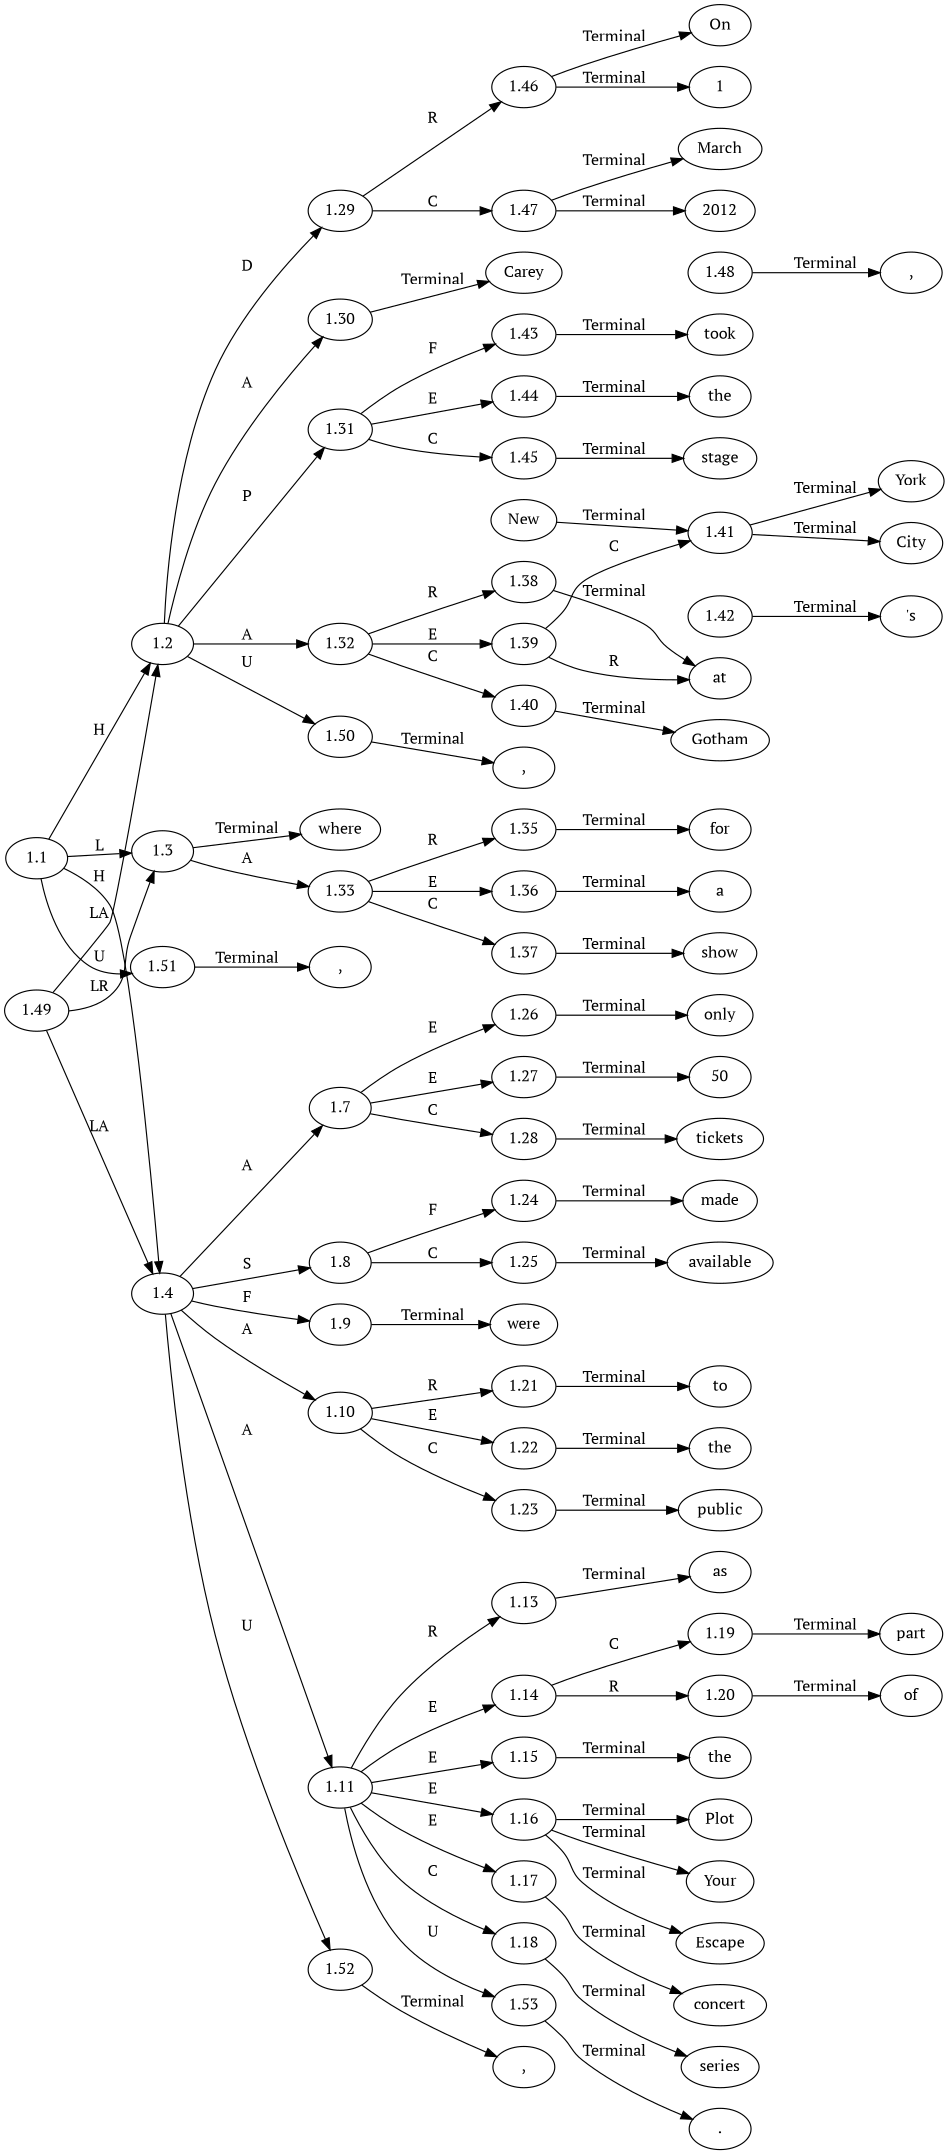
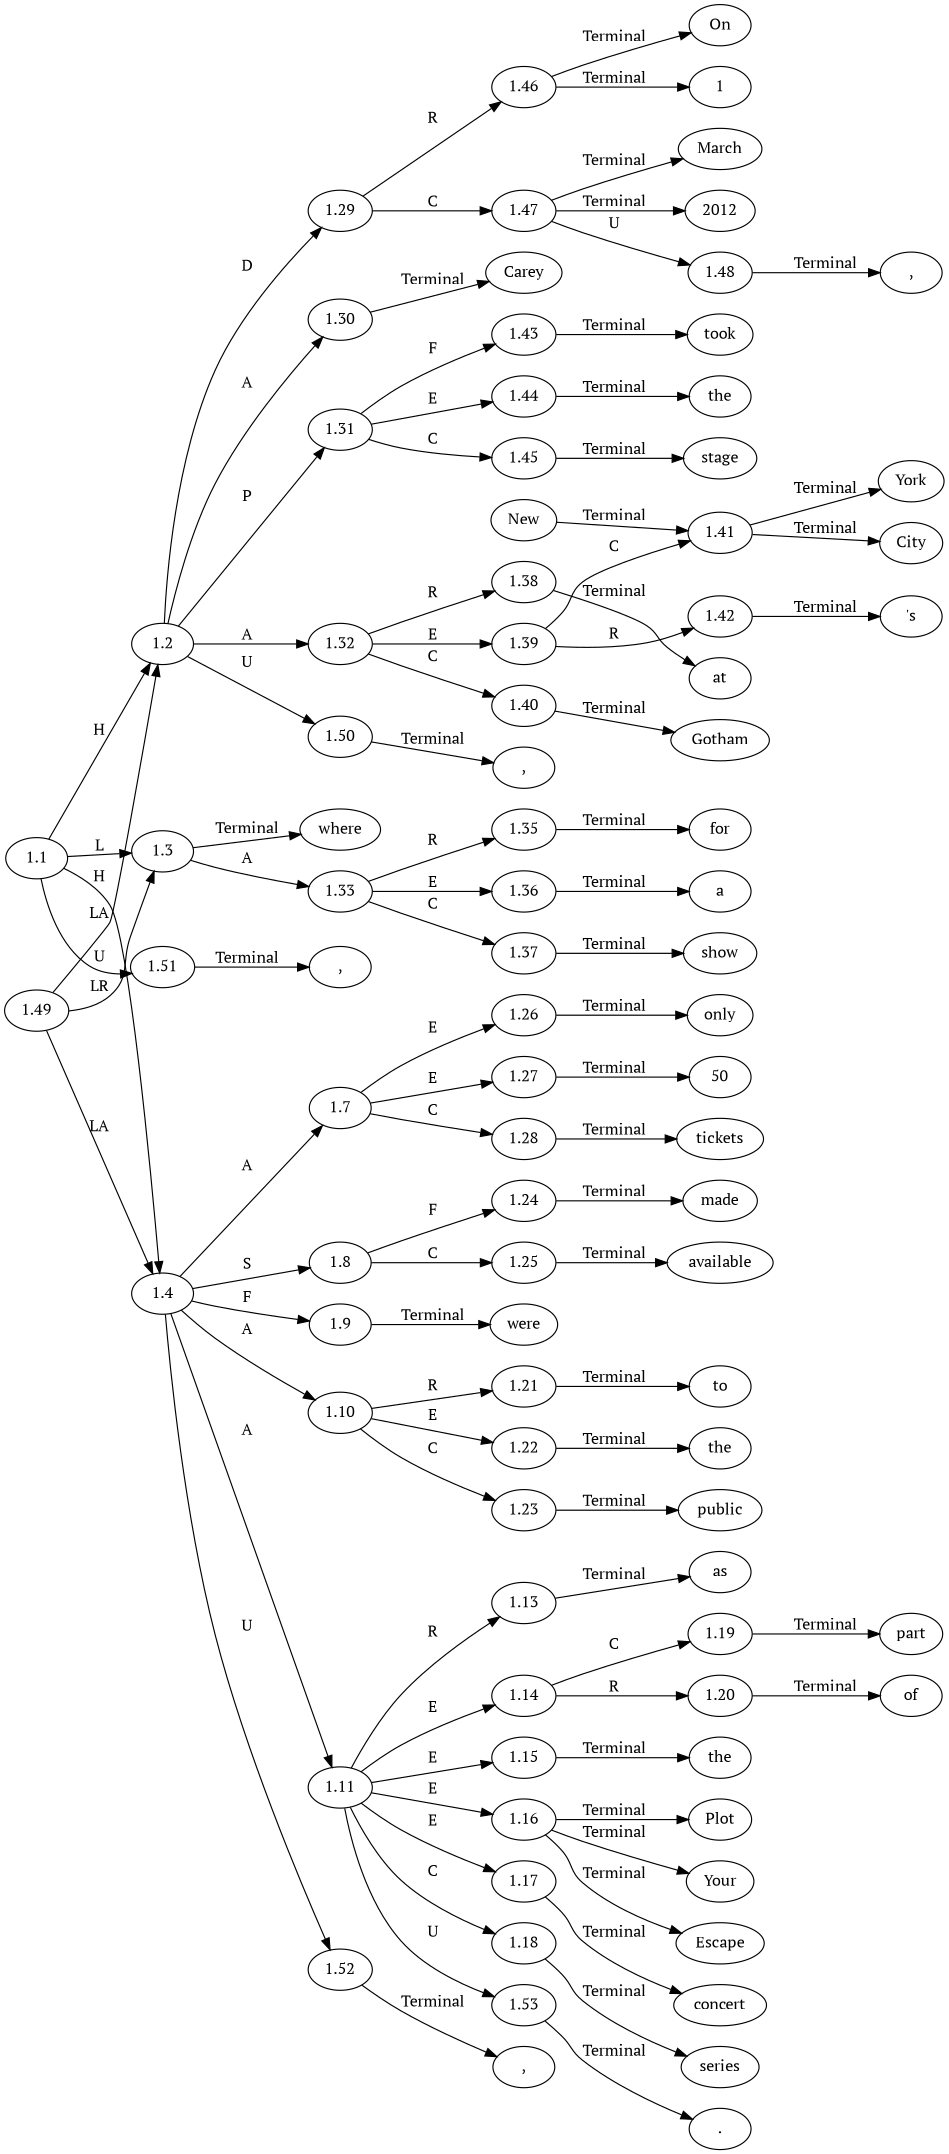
  digraph {
    fontname="PT Serif"
    rankdir=LR
    node [fontname="PT Serif" ordering=out]
    edge [fontname="PT Serif" ordering=out]
    n1 [label=On]
    n2 [label=stage]
    n3 [label=at]
    n4 [label=New]
    n5 [label=1.41]
    n6 [label=York]
    n7 [label=City]
    n8 [label="'s"]
    n9 [label=Gotham]
    n10 [label=for]
    n11 [label=a]
    n12 [label=March]
    n13 [label=show]
    n14 [label=","]
    n15 [label=where]
    n16 [label=only]
    n17 [label=50]
    n18 [label=tickets]
    n19 [label=were]
    n20 [label=made]
    n21 [label=available]
    n22 [label=to]
    n23 [label=1]
    n24 [label=the]
    n25 [label=public]
    n26 [label=","]
    n27 [label=as]
    n28 [label=part]
    n29 [label=of]
    n30 [label=the]
    n31 [label=Plot]
    n32 [label=Your]
    n33 [label=Escape]
    n34 [label=","]
    n35 [label=concert]
    n36 [label=series]
    n37 [label="."]
    n38 [label=2012]
    n39 [label=","]
    n40 [label=Carey]
    n41 [label=took]
    n42 [label=the]
    n43 [label=1.1]
    n44 [label=1.2]
    n45 [label=1.3]
    n46 [label=1.4]
    n47 [label=1.51]
    n48 [label=1.29]
    n49 [label=1.30]
    n50 [label=1.31]
    n51 [label=1.32]
    n52 [label=1.50]
    n53 [label=1.33]
    n54 [label=1.7]
    n55 [label=1.8]
    n56 [label=1.9]
    n57 [label=1.10]
    n58 [label=1.11]
    n59 [label=1.52]
    n60 [label=1.46]
    n61 [label=1.47]
    n62 [label=1.43]
    n63 [label=1.44]
    n64 [label=1.45]
    n65 [label=1.38]
    n66 [label=1.39]
    n67 [label=1.40]
    n68 [label=1.35]
    n69 [label=1.36]
    n70 [label=1.37]
    n71 [label=1.26]
    n72 [label=1.27]
    n73 [label=1.28]
    n74 [label=1.24]
    n75 [label=1.25]
    n76 [label=1.21]
    n77 [label=1.22]
    n78 [label=1.23]
    n79 [label=1.13]
    n80 [label=1.14]
    n81 [label=1.15]
    n82 [label=1.16]
    n83 [label=1.17]
    n84 [label=1.18]
    n85 [label=1.53]
    n86 [label=1.19]
    n87 [label=1.20]
    n88 [label=1.48]
    n89 [label=1.42]
    n90 [label=1.49]
    n4 -> n5 [label=Terminal]
    n5 -> n6 [label=Terminal]
    n5 -> n7 [label=Terminal]
    n43 -> n44 [label=H]
    n43 -> n45 [label=L]
    n43 -> n46 [label=H]
    n43 -> n47 [label=U]
    n44 -> n48 [label=D]
    n44 -> n49 [label=A]
    n44 -> n50 [label=P]
    n44 -> n51 [label=A]
    n44 -> n52 [label=U]
    n45 -> n15 [label=Terminal]
    n45 -> n53 [label=A]
    n46 -> n54 [label=A]
    n46 -> n55 [label=S]
    n46 -> n56 [label=F]
    n46 -> n57 [label=A]
    n46 -> n58 [label=A]
    n46 -> n59 [label=U]
    n47 -> n14 [label=Terminal]
    n48 -> n60 [label=R]
    n48 -> n61 [label=C]
    n49 -> n40 [label=Terminal]
    n50 -> n62 [label=F]
    n50 -> n63 [label=E]
    n50 -> n64 [label=C]
    n51 -> n65 [label=R]
    n51 -> n66 [label=E]
    n51 -> n67 [label=C]
    n52 -> n39 [label=Terminal]
    n53 -> n68 [label=R]
    n53 -> n69 [label=E]
    n53 -> n70 [label=C]
    n54 -> n71 [label=E]
    n54 -> n72 [label=E]
    n54 -> n73 [label=C]
    n55 -> n74 [label=F]
    n55 -> n75 [label=C]
    n56 -> n19 [label=Terminal]
    n57 -> n76 [label=R]
    n57 -> n77 [label=E]
    n57 -> n78 [label=C]
    n58 -> n79 [label=R]
    n58 -> n80 [label=E]
    n58 -> n81 [label=E]
    n58 -> n82 [label=E]
    n58 -> n83 [label=E]
    n58 -> n84 [label=C]
    n58 -> n85 [label=U]
    n59 -> n26 [label=Terminal]
    n60 -> n1 [label=Terminal]
    n60 -> n23 [label=Terminal]
    n61 -> n12 [label=Terminal]
    n61 -> n38 [label=Terminal]
+   n61 -> n88 [label=U]
    n62 -> n41 [label=Terminal]
    n63 -> n42 [label=Terminal]
    n64 -> n2 [label=Terminal]
    n65 -> n3 [label=Terminal]
    n66 -> n5 [label=C]
-   n66 -> n3 [label=R]
+   n66 -> n89 [label=R]
    n67 -> n9 [label=Terminal]
    n68 -> n10 [label=Terminal]
    n69 -> n11 [label=Terminal]
    n70 -> n13 [label=Terminal]
    n71 -> n16 [label=Terminal]
    n72 -> n17 [label=Terminal]
    n73 -> n18 [label=Terminal]
    n74 -> n20 [label=Terminal]
    n75 -> n21 [label=Terminal]
    n76 -> n22 [label=Terminal]
    n77 -> n24 [label=Terminal]
    n78 -> n25 [label=Terminal]
    n79 -> n27 [label=Terminal]
    n80 -> n86 [label=C]
    n80 -> n87 [label=R]
    n81 -> n30 [label=Terminal]
    n82 -> n31 [label=Terminal]
    n82 -> n32 [label=Terminal]
    n82 -> n33 [label=Terminal]
    n83 -> n35 [label=Terminal]
    n84 -> n36 [label=Terminal]
    n85 -> n37 [label=Terminal]
    n86 -> n28 [label=Terminal]
    n87 -> n29 [label=Terminal]
    n88 -> n34 [label=Terminal]
    n89 -> n8 [label=Terminal]
    n90 -> n44 [label=LA]
    n90 -> n45 [label=LR]
    n90 -> n46 [label=LA]
  }
